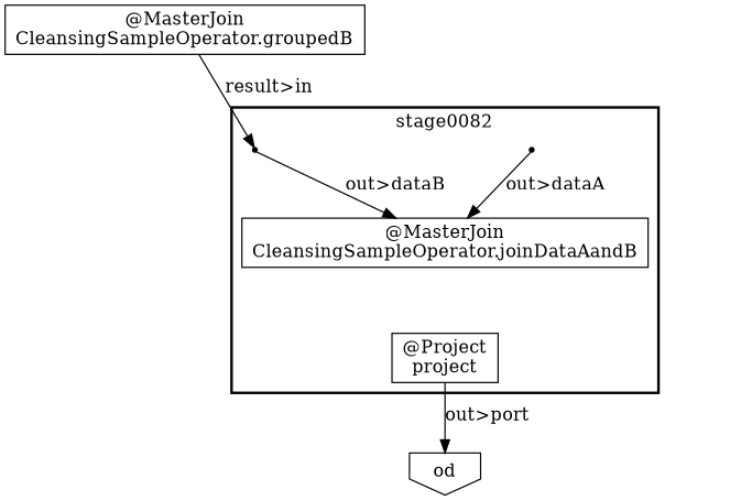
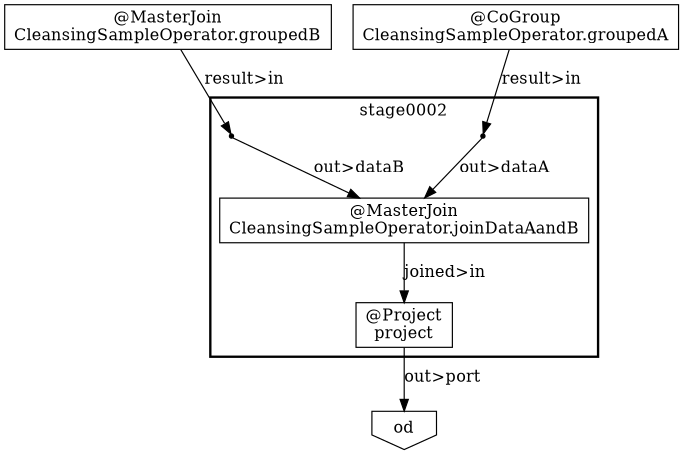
  digraph {
    node [shape=box]
    "d494c17e-7c5f-4a30-93d4-51d0fba1c4dd" [shape=point]
    "9d57c68b-7e20-47a5-8ee9-d6bb44214a87" [shape=point]
    n3 [label="@Project\nproject"]
    n4 [label="@MasterJoin\nCleansingSampleOperator.joinDataAandB"]
    n5 [label=od shape=invhouse]
    n6 [label="@MasterJoin\nCleansingSampleOperator.groupedB"]
+   n7 [label="@CoGroup\nCleansingSampleOperator.groupedA"]
    subgraph cluster_1 {
-     label=stage0082
+     label=stage0002
      style=bold
      "d494c17e-7c5f-4a30-93d4-51d0fba1c4dd"
      "9d57c68b-7e20-47a5-8ee9-d6bb44214a87"
      n3
      n4
    }
    "d494c17e-7c5f-4a30-93d4-51d0fba1c4dd" -> n4 [label="out>dataB"]
    "9d57c68b-7e20-47a5-8ee9-d6bb44214a87" -> n4 [label="out>dataA"]
    n3 -> n5 [label="out>port"]
+   n4 -> n3 [label="joined>in"]
    n6 -> "d494c17e-7c5f-4a30-93d4-51d0fba1c4dd" [label="result>in"]
+   n7 -> "9d57c68b-7e20-47a5-8ee9-d6bb44214a87" [label="result>in"]
  }
